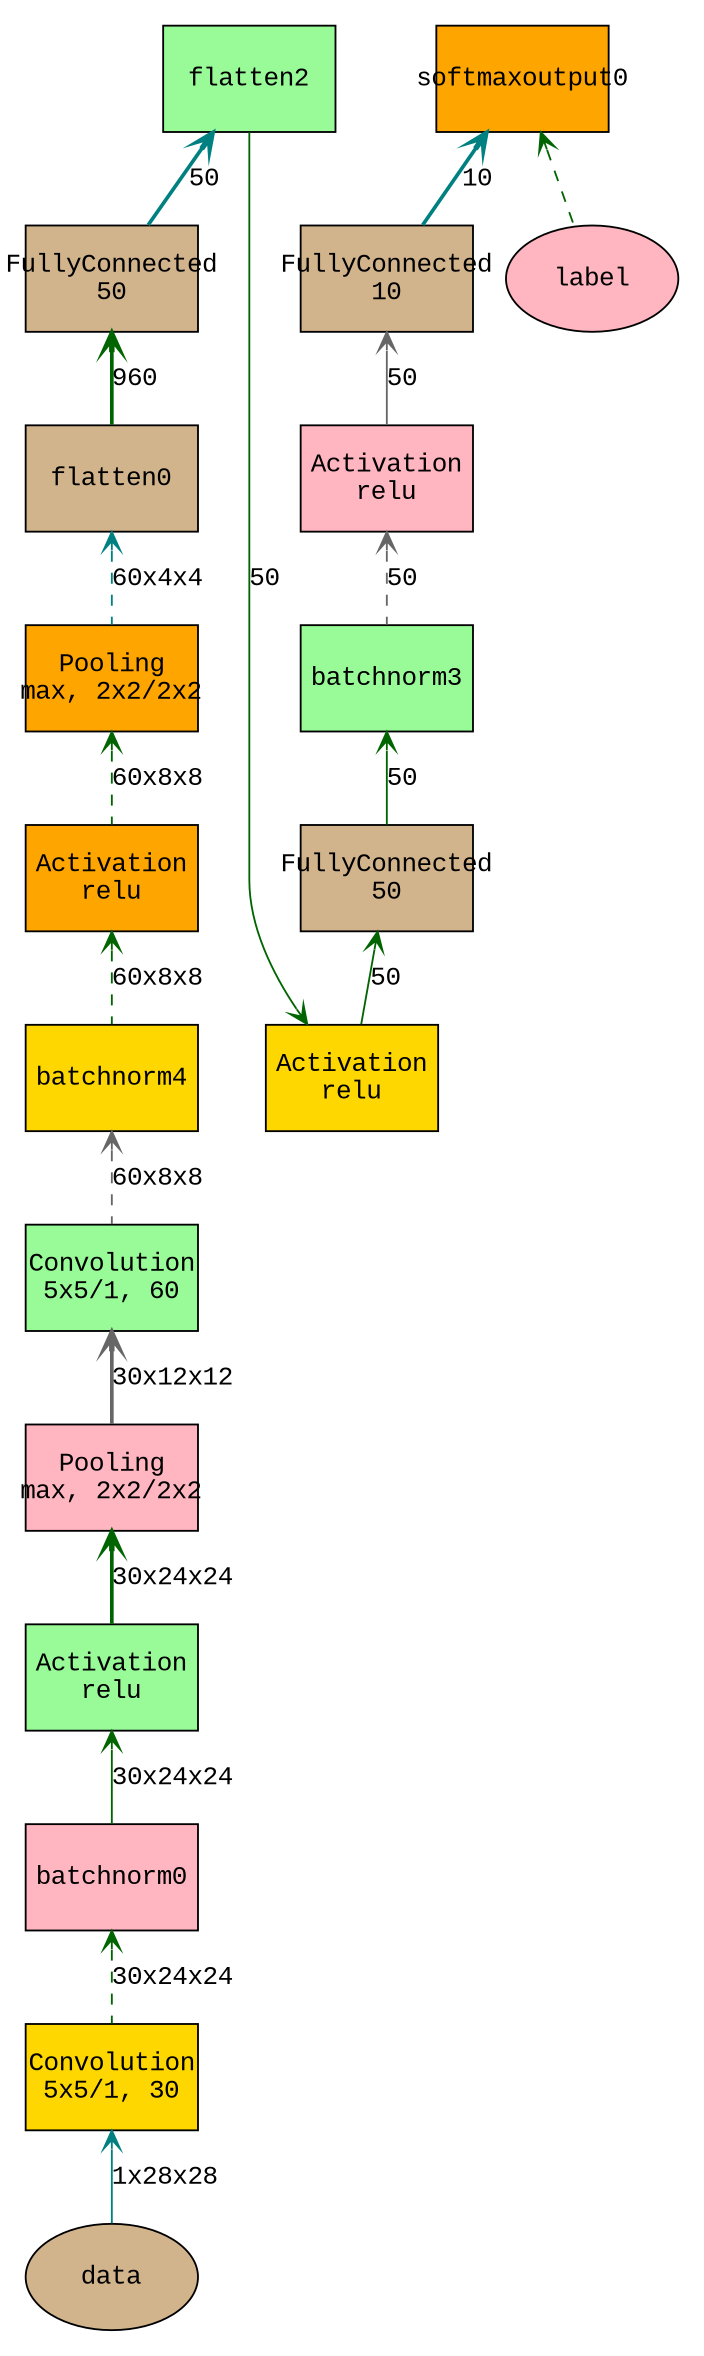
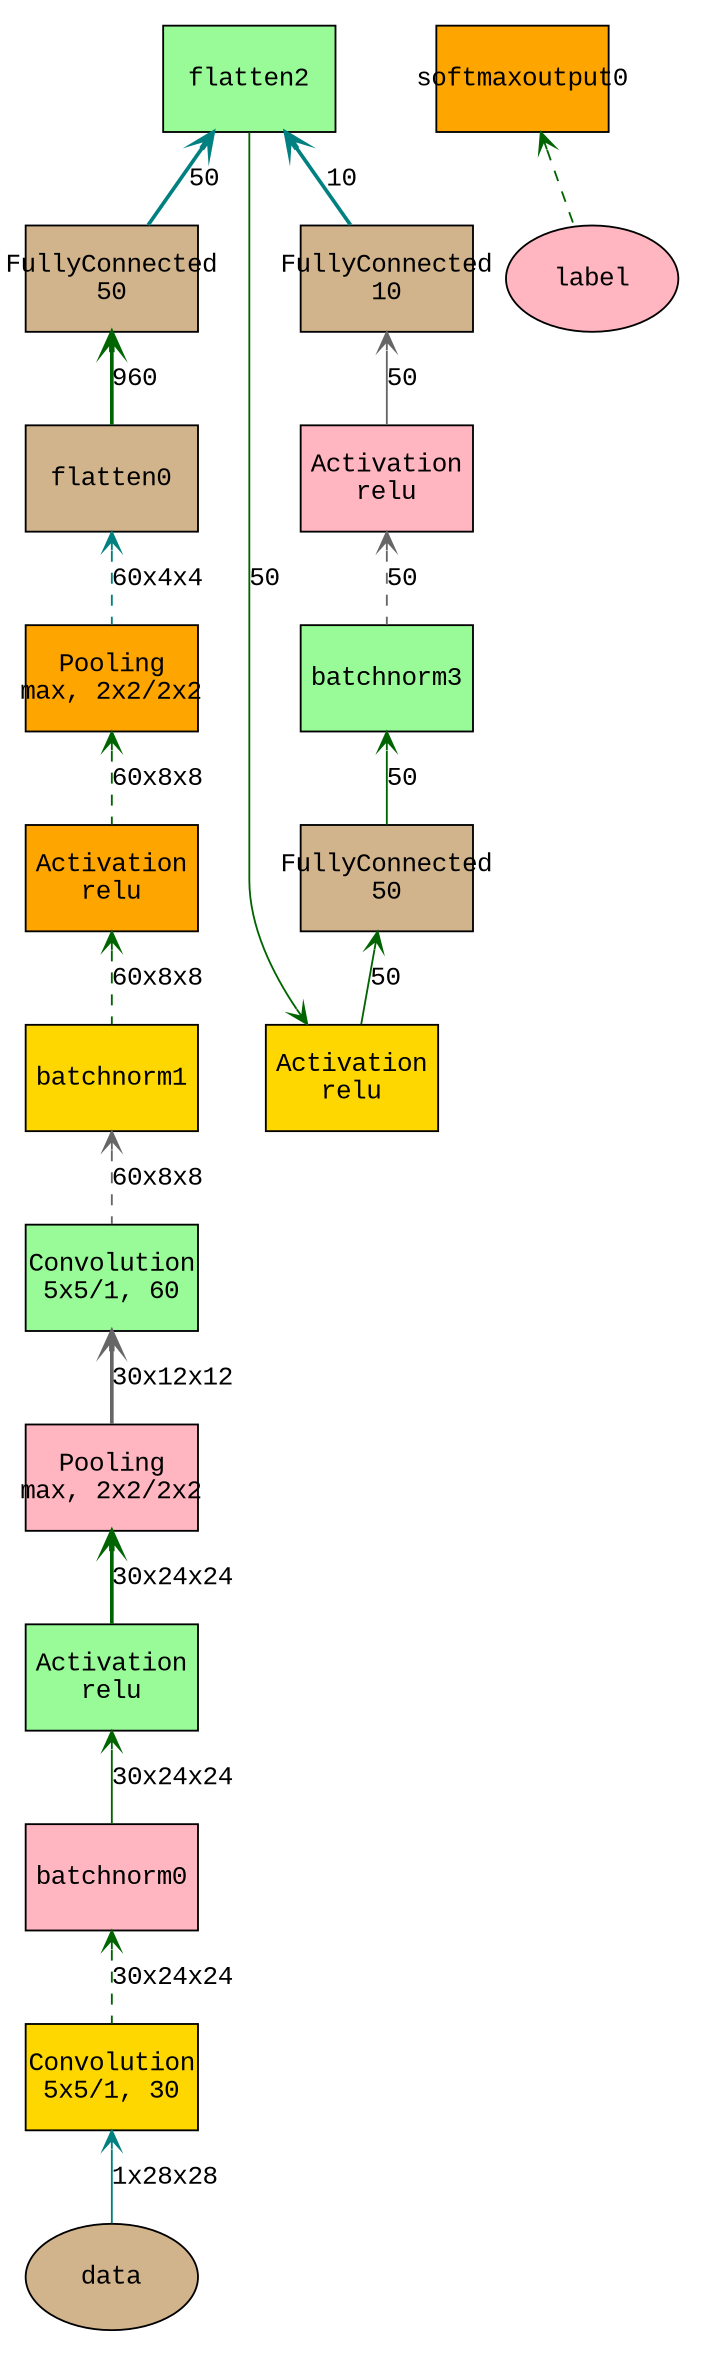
  digraph {
    fontname="Liberation Mono"
    node [fillcolor=tan fixedsize=true fontname="Liberation Mono" shape=box style=filled]
    edge [arrowtail=open color=darkgreen dir=back fontname="Liberation Mono" style=dashed]
    n1 [height=0.8034 label=data shape=oval width=1.3]
    n2 [fillcolor=gold height=0.8034 label="Convolution\n5x5/1, 30" width=1.3]
    n3 [fillcolor=lightpink height=0.8034 label=batchnorm0 width=1.3]
    n4 [fillcolor=palegreen height=0.8034 label="Activation\nrelu" width=1.3]
    n5 [fillcolor=lightpink height=0.8034 label="Pooling\nmax, 2x2/2x2" width=1.3]
    n6 [fillcolor=palegreen height=0.8034 label="Convolution\n5x5/1, 60" width=1.3]
-   n7 [fillcolor=gold height=0.8034 label=batchnorm4 width=1.3]
+   n7 [fillcolor=gold height=0.8034 label=batchnorm1 width=1.3]
    n8 [fillcolor=orange height=0.8034 label="Activation\nrelu" width=1.3]
    n9 [fillcolor=orange height=0.8034 label="Pooling\nmax, 2x2/2x2" width=1.3]
    n10 [height=0.8034 label=flatten0 width=1.3]
    n11 [height=0.8034 label="FullyConnected\n50" width=1.3]
    n12 [fillcolor=palegreen height=0.8034 label=flatten2 width=1.3]
    n13 [fillcolor=gold height=0.8034 label="Activation\nrelu" width=1.3]
    n14 [height=0.8034 label="FullyConnected\n50" width=1.3]
    n15 [fillcolor=palegreen height=0.8034 label=batchnorm3 width=1.3]
    n16 [fillcolor=lightpink height=0.8034 label="Activation\nrelu" width=1.3]
    n17 [height=0.8034 label="FullyConnected\n10" width=1.3]
    n18 [fillcolor=lightpink height=0.8034 label=label shape=oval width=1.3]
    n19 [fillcolor=orange height=0.8034 label=softmaxoutput0 width=1.3]
    n2 -> n1 [color=teal label="1x28x28" style=solid]
    n3 -> n2 [label="30x24x24"]
    n4 -> n3 [label="30x24x24" style=solid]
    n5 -> n4 [label="30x24x24" style=bold]
    n6 -> n5 [color=gray40 label="30x12x12" style=bold]
    n7 -> n6 [color=gray40 label="60x8x8"]
    n8 -> n7 [label="60x8x8"]
    n9 -> n8 [label="60x8x8"]
    n10 -> n9 [color=teal label="60x4x4"]
    n11 -> n10 [label=960 style=bold]
    n12 -> n11 [color=teal label=50 style=bold]
    n13 -> n12 [label=50 style=solid]
    n14 -> n13 [label=50 style=solid]
    n15 -> n14 [label=50 style=solid]
    n16 -> n15 [color=gray40 label=50]
    n17 -> n16 [color=gray40 label=50 style=solid]
-   n19 -> n17 [color=teal label=10 style=bold]
+   n12 -> n17 [color=teal label=10 style=bold]
    n19 -> n18
  }
